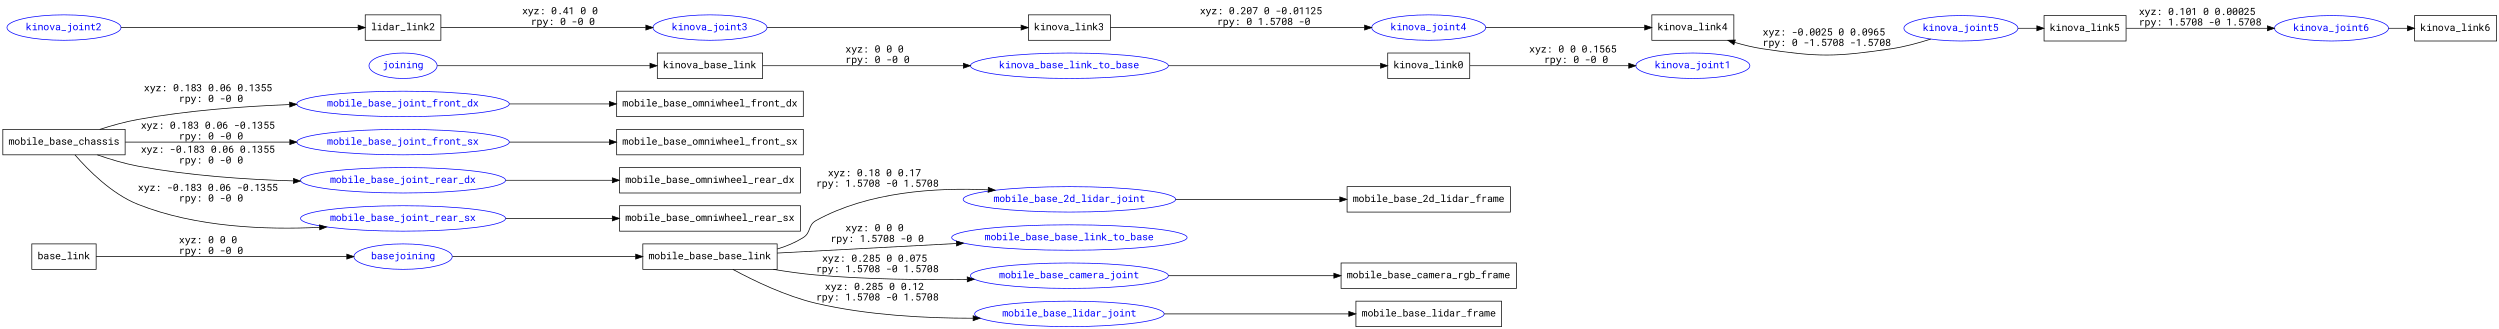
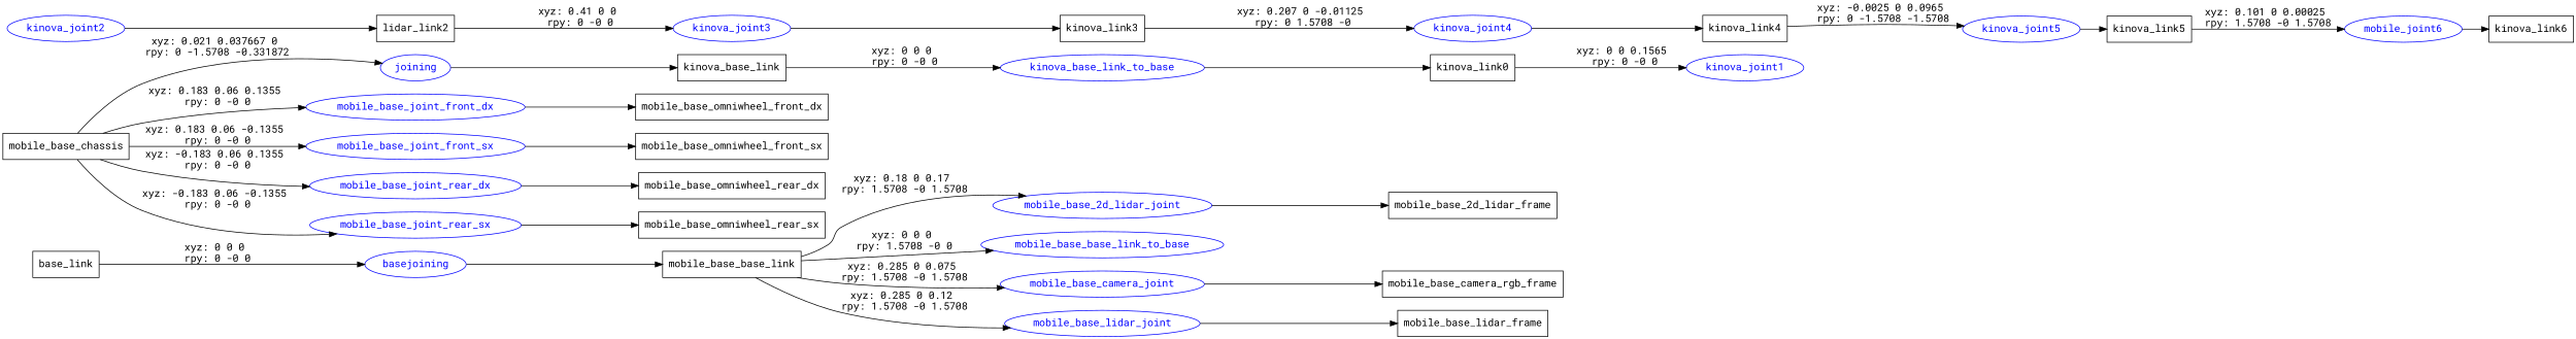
  digraph {
    fontname="Roboto Mono"
    rankdir=LR
    node [fontname="Roboto Mono" shape=box]
    edge [fontname="Roboto Mono"]
    n1 [label=base_link]
    basejoining [color=blue fontcolor=blue shape=ellipse]
    n3 [label=mobile_base_base_link]
    mobile_base_2d_lidar_joint [color=blue fontcolor=blue shape=ellipse]
    mobile_base_base_link_to_base [color=blue fontcolor=blue shape=ellipse]
    mobile_base_camera_joint [color=blue fontcolor=blue shape=ellipse]
    mobile_base_lidar_joint [color=blue fontcolor=blue shape=ellipse]
    n8 [label=mobile_base_2d_lidar_frame]
    n9 [label=mobile_base_camera_rgb_frame]
    n10 [label=mobile_base_lidar_frame]
    n11 [label=mobile_base_chassis]
    joining [color=blue fontcolor=blue shape=ellipse]
    mobile_base_joint_front_dx [color=blue fontcolor=blue shape=ellipse]
    mobile_base_joint_front_sx [color=blue fontcolor=blue shape=ellipse]
    mobile_base_joint_rear_dx [color=blue fontcolor=blue shape=ellipse]
    mobile_base_joint_rear_sx [color=blue fontcolor=blue shape=ellipse]
    n17 [label=kinova_base_link]
    n18 [label=mobile_base_omniwheel_front_dx]
    n19 [label=mobile_base_omniwheel_front_sx]
    n20 [label=mobile_base_omniwheel_rear_dx]
    n21 [label=mobile_base_omniwheel_rear_sx]
    kinova_base_link_to_base [color=blue fontcolor=blue shape=ellipse]
    n23 [label=kinova_link0]
    kinova_joint1 [color=blue fontcolor=blue shape=ellipse]
    kinova_joint2 [color=blue fontcolor=blue shape=ellipse]
    n26 [label=lidar_link2]
    kinova_joint3 [color=blue fontcolor=blue shape=ellipse]
    n28 [label=kinova_link3]
    kinova_joint4 [color=blue fontcolor=blue shape=ellipse]
    n30 [label=kinova_link4]
    kinova_joint5 [color=blue fontcolor=blue shape=ellipse]
    n32 [label=kinova_link5]
-   kinova_joint6 [color=blue fontcolor=blue shape=ellipse]
+   kinova_joint6 [color=blue fontcolor=blue shape=ellipse label=mobile_joint6]
    n34 [label=kinova_link6]
    n1 -> basejoining [label="xyz: 0 0 0 \nrpy: 0 -0 0"]
    basejoining -> n3
    n3 -> mobile_base_2d_lidar_joint [label="xyz: 0.18 0 0.17 \nrpy: 1.5708 -0 1.5708"]
    n3 -> mobile_base_base_link_to_base [label="xyz: 0 0 0 \nrpy: 1.5708 -0 0"]
    n3 -> mobile_base_camera_joint [label="xyz: 0.285 0 0.075 \nrpy: 1.5708 -0 1.5708"]
    n3 -> mobile_base_lidar_joint [label="xyz: 0.285 0 0.12 \nrpy: 1.5708 -0 1.5708"]
    mobile_base_2d_lidar_joint -> n8
    mobile_base_camera_joint -> n9
    mobile_base_lidar_joint -> n10
+   n11 -> joining [label="xyz: 0.021 0.037667 0 \nrpy: 0 -1.5708 -0.331872"]
    n11 -> mobile_base_joint_front_dx [label="xyz: 0.183 0.06 0.1355 \nrpy: 0 -0 0"]
    n11 -> mobile_base_joint_front_sx [label="xyz: 0.183 0.06 -0.1355 \nrpy: 0 -0 0"]
    n11 -> mobile_base_joint_rear_dx [label="xyz: -0.183 0.06 0.1355 \nrpy: 0 -0 0"]
    n11 -> mobile_base_joint_rear_sx [label="xyz: -0.183 0.06 -0.1355 \nrpy: 0 -0 0"]
    joining -> n17
    mobile_base_joint_front_dx -> n18
    mobile_base_joint_front_sx -> n19
    mobile_base_joint_rear_dx -> n20
    mobile_base_joint_rear_sx -> n21
    n17 -> kinova_base_link_to_base [label="xyz: 0 0 0 \nrpy: 0 -0 0"]
    kinova_base_link_to_base -> n23
    n23 -> kinova_joint1 [label="xyz: 0 0 0.1565 \nrpy: 0 -0 0"]
    kinova_joint2 -> n26
    n26 -> kinova_joint3 [label="xyz: 0.41 0 0 \nrpy: 0 -0 0"]
    kinova_joint3 -> n28
    n28 -> kinova_joint4 [label="xyz: 0.207 0 -0.01125 \nrpy: 0 1.5708 -0"]
    kinova_joint4 -> n30
-   kinova_joint5 -> n30 [label="xyz: -0.0025 0 0.0965 \nrpy: 0 -1.5708 -1.5708"]
+   n30 -> kinova_joint5 [label="xyz: -0.0025 0 0.0965 \nrpy: 0 -1.5708 -1.5708"]
    kinova_joint5 -> n32
    n32 -> kinova_joint6 [label="xyz: 0.101 0 0.00025 \nrpy: 1.5708 -0 1.5708"]
    kinova_joint6 -> n34
  }
